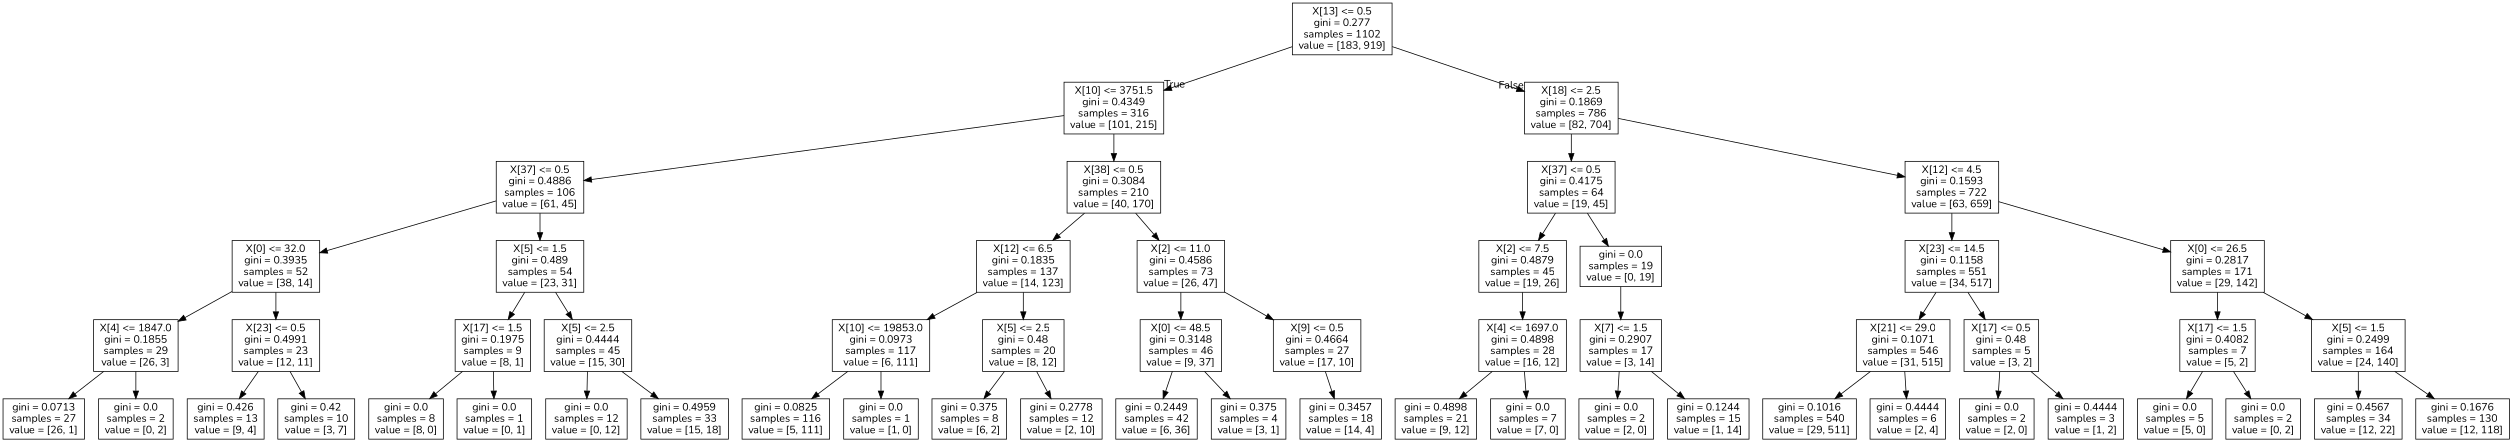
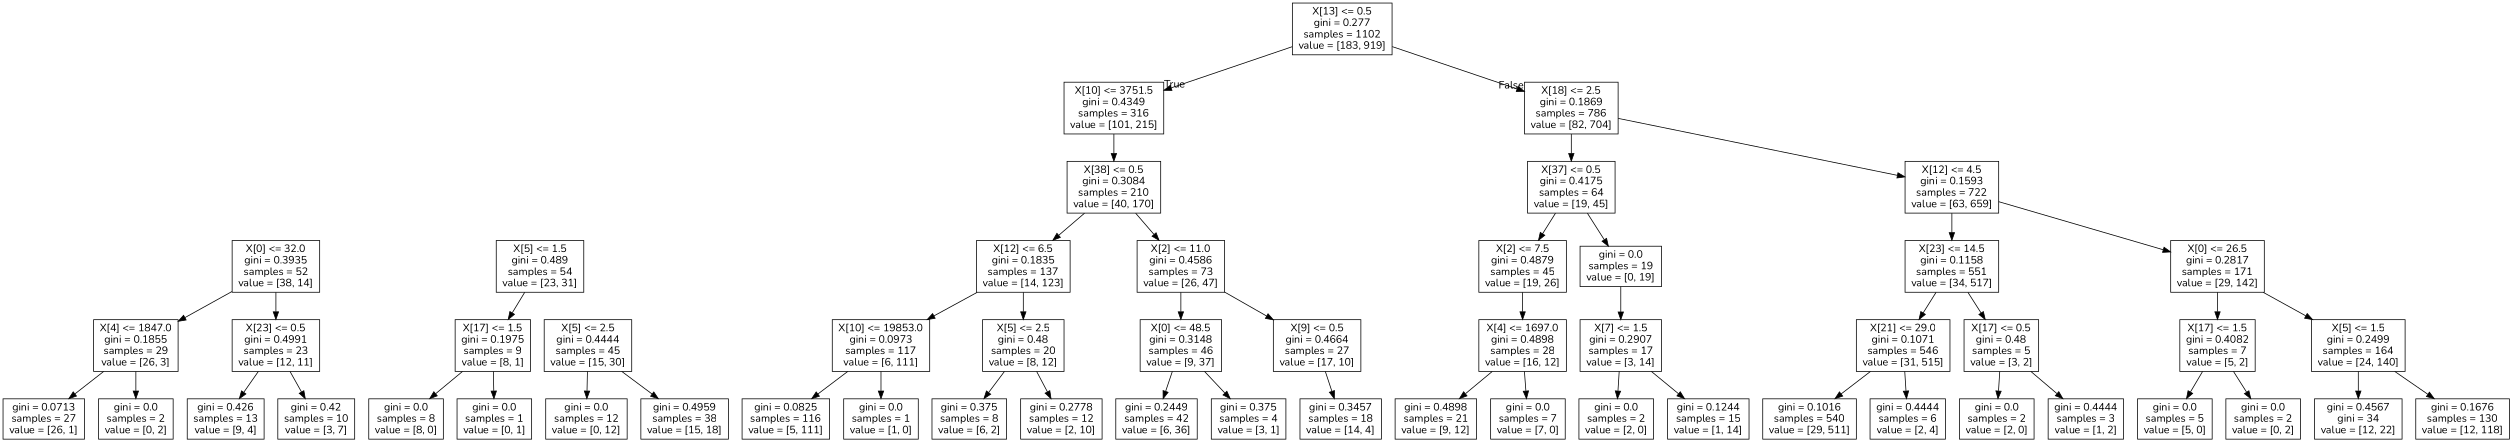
  digraph {
    fontname=Nunito
    node [fontname=Nunito shape=box]
    edge [fontname=Nunito]
    n1 [label="X[13] <= 0.5\ngini = 0.277\nsamples = 1102\nvalue = [183, 919]"]
    n2 [label="X[10] <= 3751.5\ngini = 0.4349\nsamples = 316\nvalue = [101, 215]"]
    n3 [label="X[18] <= 2.5\ngini = 0.1869\nsamples = 786\nvalue = [82, 704]"]
-   n4 [label="X[37] <= 0.5\ngini = 0.4886\nsamples = 106\nvalue = [61, 45]"]
    n5 [label="X[38] <= 0.5\ngini = 0.3084\nsamples = 210\nvalue = [40, 170]"]
    n6 [label="X[37] <= 0.5\ngini = 0.4175\nsamples = 64\nvalue = [19, 45]"]
    n7 [label="X[12] <= 4.5\ngini = 0.1593\nsamples = 722\nvalue = [63, 659]"]
    n8 [label="X[0] <= 32.0\ngini = 0.3935\nsamples = 52\nvalue = [38, 14]"]
    n9 [label="X[5] <= 1.5\ngini = 0.489\nsamples = 54\nvalue = [23, 31]"]
    n10 [label="X[12] <= 6.5\ngini = 0.1835\nsamples = 137\nvalue = [14, 123]"]
    n11 [label="X[2] <= 11.0\ngini = 0.4586\nsamples = 73\nvalue = [26, 47]"]
    n12 [label="X[4] <= 1847.0\ngini = 0.1855\nsamples = 29\nvalue = [26, 3]"]
    n13 [label="X[23] <= 0.5\ngini = 0.4991\nsamples = 23\nvalue = [12, 11]"]
    n14 [label="X[17] <= 1.5\ngini = 0.1975\nsamples = 9\nvalue = [8, 1]"]
    n15 [label="X[5] <= 2.5\ngini = 0.4444\nsamples = 45\nvalue = [15, 30]"]
    n16 [label="gini = 0.0713\nsamples = 27\nvalue = [26, 1]"]
    n17 [label="gini = 0.0\nsamples = 2\nvalue = [0, 2]"]
    n18 [label="gini = 0.426\nsamples = 13\nvalue = [9, 4]"]
    n19 [label="gini = 0.42\nsamples = 10\nvalue = [3, 7]"]
    n20 [label="gini = 0.0\nsamples = 8\nvalue = [8, 0]"]
    n21 [label="gini = 0.0\nsamples = 1\nvalue = [0, 1]"]
    n22 [label="gini = 0.0\nsamples = 12\nvalue = [0, 12]"]
-   n23 [label="gini = 0.4959\nsamples = 33\nvalue = [15, 18]"]
+   n23 [label="gini = 0.4959\nsamples = 38\nvalue = [15, 18]"]
    n24 [label="X[10] <= 19853.0\ngini = 0.0973\nsamples = 117\nvalue = [6, 111]"]
    n25 [label="X[5] <= 2.5\ngini = 0.48\nsamples = 20\nvalue = [8, 12]"]
    n26 [label="X[0] <= 48.5\ngini = 0.3148\nsamples = 46\nvalue = [9, 37]"]
    n27 [label="X[9] <= 0.5\ngini = 0.4664\nsamples = 27\nvalue = [17, 10]"]
    n28 [label="gini = 0.0825\nsamples = 116\nvalue = [5, 111]"]
    n29 [label="gini = 0.0\nsamples = 1\nvalue = [1, 0]"]
    n30 [label="gini = 0.375\nsamples = 8\nvalue = [6, 2]"]
    n31 [label="gini = 0.2778\nsamples = 12\nvalue = [2, 10]"]
    n32 [label="gini = 0.2449\nsamples = 42\nvalue = [6, 36]"]
    n33 [label="gini = 0.375\nsamples = 4\nvalue = [3, 1]"]
    n34 [label="gini = 0.3457\nsamples = 18\nvalue = [14, 4]"]
    n35 [label="X[2] <= 7.5\ngini = 0.4879\nsamples = 45\nvalue = [19, 26]"]
    n36 [label="gini = 0.0\nsamples = 19\nvalue = [0, 19]"]
    n37 [label="X[23] <= 14.5\ngini = 0.1158\nsamples = 551\nvalue = [34, 517]"]
    n38 [label="X[0] <= 26.5\ngini = 0.2817\nsamples = 171\nvalue = [29, 142]"]
    n39 [label="X[4] <= 1697.0\ngini = 0.4898\nsamples = 28\nvalue = [16, 12]"]
    n40 [label="X[7] <= 1.5\ngini = 0.2907\nsamples = 17\nvalue = [3, 14]"]
    n41 [label="gini = 0.0\nsamples = 2\nvalue = [2, 0]"]
    n42 [label="gini = 0.1244\nsamples = 15\nvalue = [1, 14]"]
    n43 [label="gini = 0.4898\nsamples = 21\nvalue = [9, 12]"]
    n44 [label="gini = 0.0\nsamples = 7\nvalue = [7, 0]"]
    n45 [label="X[21] <= 29.0\ngini = 0.1071\nsamples = 546\nvalue = [31, 515]"]
    n46 [label="X[17] <= 0.5\ngini = 0.48\nsamples = 5\nvalue = [3, 2]"]
    n47 [label="X[17] <= 1.5\ngini = 0.4082\nsamples = 7\nvalue = [5, 2]"]
    n48 [label="X[5] <= 1.5\ngini = 0.2499\nsamples = 164\nvalue = [24, 140]"]
    n49 [label="gini = 0.1016\nsamples = 540\nvalue = [29, 511]"]
    n50 [label="gini = 0.4444\nsamples = 6\nvalue = [2, 4]"]
    n51 [label="gini = 0.0\nsamples = 2\nvalue = [2, 0]"]
    n52 [label="gini = 0.4444\nsamples = 3\nvalue = [1, 2]"]
    n53 [label="gini = 0.0\nsamples = 5\nvalue = [5, 0]"]
    n54 [label="gini = 0.0\nsamples = 2\nvalue = [0, 2]"]
-   n55 [label="gini = 0.4567\nsamples = 34\nvalue = [12, 22]"]
+   n55 [label="gini = 0.4567\ngini = 34\nvalue = [12, 22]"]
    n56 [label="gini = 0.1676\nsamples = 130\nvalue = [12, 118]"]
    n1 -> n2 [headlabel=True labelangle=45 labeldistance=2.5]
    n1 -> n3 [headlabel=False labelangle=-45 labeldistance=2.5]
-   n2 -> n4
    n2 -> n5
    n3 -> n6
    n3 -> n7
-   n4 -> n8
-   n4 -> n9
    n5 -> n10
    n5 -> n11
    n6 -> n35
    n6 -> n36
    n7 -> n37
    n7 -> n38
    n8 -> n12
    n8 -> n13
    n9 -> n14
-   n9 -> n15
    n10 -> n24
    n10 -> n25
    n11 -> n26
    n11 -> n27
    n12 -> n16
    n12 -> n17
    n13 -> n18
    n13 -> n19
    n14 -> n20
    n14 -> n21
    n15 -> n22
    n15 -> n23
    n24 -> n28
    n24 -> n29
    n25 -> n30
    n25 -> n31
    n26 -> n32
    n26 -> n33
    n27 -> n34
    n35 -> n39
    n36 -> n40
    n37 -> n45
    n37 -> n46
    n38 -> n47
    n38 -> n48
    n39 -> n43
    n39 -> n44
    n40 -> n41
    n40 -> n42
    n45 -> n49
    n45 -> n50
    n46 -> n51
    n46 -> n52
    n47 -> n53
    n47 -> n54
    n48 -> n55
    n48 -> n56
  }
